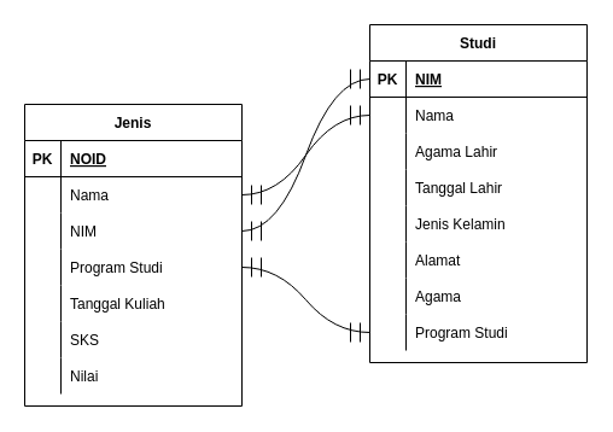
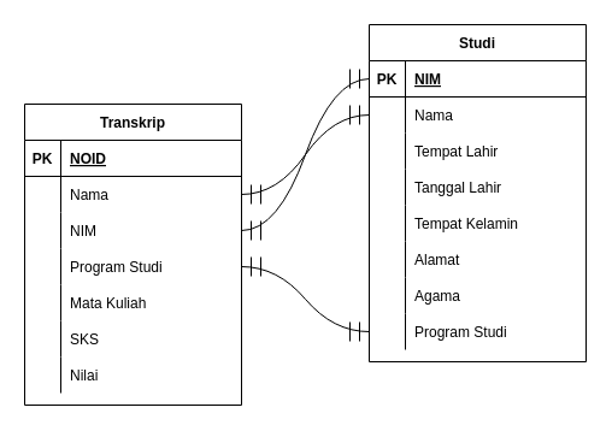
  <mxCell id="0" />
  <mxCell id="1" parent="0" />
- <mxCell id="2" value="Jenis" style="shape=table;startSize=30;container=1;collapsible=1;childLayout=tableLayout;fixedRows=1;rowLines=0;fontStyle=1;align=center;resizeLast=1;hachureGap=4;" vertex="1" parent="1"><mxGeometry x="20" y="86" width="180" height="250" as="geometry" /></mxCell>
+ <mxCell id="2" value="Transkrip" style="shape=table;startSize=30;container=1;collapsible=1;childLayout=tableLayout;fixedRows=1;rowLines=0;fontStyle=1;align=center;resizeLast=1;hachureGap=4;" vertex="1" parent="1"><mxGeometry x="20" y="86" width="180" height="250" as="geometry" /></mxCell>
  <mxCell id="3" value="" style="shape=tableRow;horizontal=0;startSize=0;swimlaneHead=0;swimlaneBody=0;fillColor=none;collapsible=0;dropTarget=0;points=[[0,0.5],[1,0.5]];portConstraint=eastwest;top=0;left=0;right=0;bottom=1;hachureGap=4;" vertex="1" parent="2"><mxGeometry y="30" width="180" height="30" as="geometry" /></mxCell>
  <mxCell id="4" value="PK" style="shape=partialRectangle;connectable=0;fillColor=none;top=0;left=0;bottom=0;right=0;fontStyle=1;overflow=hidden;hachureGap=4;" vertex="1" parent="3"><mxGeometry width="30" height="30" as="geometry"><mxRectangle width="30" height="30" as="alternateBounds" /></mxGeometry></mxCell>
  <mxCell id="5" value="NOID" style="shape=partialRectangle;connectable=0;fillColor=none;top=0;left=0;bottom=0;right=0;align=left;spacingLeft=6;fontStyle=5;overflow=hidden;hachureGap=4;" vertex="1" parent="3"><mxGeometry x="30" width="150" height="30" as="geometry"><mxRectangle width="150" height="30" as="alternateBounds" /></mxGeometry></mxCell>
  <mxCell id="6" value="" style="shape=tableRow;horizontal=0;startSize=0;swimlaneHead=0;swimlaneBody=0;fillColor=none;collapsible=0;dropTarget=0;points=[[0,0.5],[1,0.5]];portConstraint=eastwest;top=0;left=0;right=0;bottom=0;hachureGap=4;" vertex="1" parent="2"><mxGeometry y="60" width="180" height="30" as="geometry" /></mxCell>
  <mxCell id="7" value="" style="shape=partialRectangle;connectable=0;fillColor=none;top=0;left=0;bottom=0;right=0;editable=1;overflow=hidden;hachureGap=4;" vertex="1" parent="6"><mxGeometry width="30" height="30" as="geometry"><mxRectangle width="30" height="30" as="alternateBounds" /></mxGeometry></mxCell>
  <mxCell id="8" value="Nama" style="shape=partialRectangle;connectable=0;fillColor=none;top=0;left=0;bottom=0;right=0;align=left;spacingLeft=6;overflow=hidden;hachureGap=4;" vertex="1" parent="6"><mxGeometry x="30" width="150" height="30" as="geometry"><mxRectangle width="150" height="30" as="alternateBounds" /></mxGeometry></mxCell>
  <mxCell id="9" value="" style="shape=tableRow;horizontal=0;startSize=0;swimlaneHead=0;swimlaneBody=0;fillColor=none;collapsible=0;dropTarget=0;points=[[0,0.5],[1,0.5]];portConstraint=eastwest;top=0;left=0;right=0;bottom=0;hachureGap=4;" vertex="1" parent="2"><mxGeometry y="90" width="180" height="30" as="geometry" /></mxCell>
  <mxCell id="10" value="" style="shape=partialRectangle;connectable=0;fillColor=none;top=0;left=0;bottom=0;right=0;editable=1;overflow=hidden;hachureGap=4;" vertex="1" parent="9"><mxGeometry width="30" height="30" as="geometry"><mxRectangle width="30" height="30" as="alternateBounds" /></mxGeometry></mxCell>
  <mxCell id="11" value="NIM" style="shape=partialRectangle;connectable=0;fillColor=none;top=0;left=0;bottom=0;right=0;align=left;spacingLeft=6;overflow=hidden;hachureGap=4;" vertex="1" parent="9"><mxGeometry x="30" width="150" height="30" as="geometry"><mxRectangle width="150" height="30" as="alternateBounds" /></mxGeometry></mxCell>
  <mxCell id="12" value="" style="shape=tableRow;horizontal=0;startSize=0;swimlaneHead=0;swimlaneBody=0;fillColor=none;collapsible=0;dropTarget=0;points=[[0,0.5],[1,0.5]];portConstraint=eastwest;top=0;left=0;right=0;bottom=0;hachureGap=4;" vertex="1" parent="2"><mxGeometry y="120" width="180" height="30" as="geometry" /></mxCell>
  <mxCell id="13" value="" style="shape=partialRectangle;connectable=0;fillColor=none;top=0;left=0;bottom=0;right=0;editable=1;overflow=hidden;hachureGap=4;" vertex="1" parent="12"><mxGeometry width="30" height="30" as="geometry"><mxRectangle width="30" height="30" as="alternateBounds" /></mxGeometry></mxCell>
  <mxCell id="14" value="Program Studi" style="shape=partialRectangle;connectable=0;fillColor=none;top=0;left=0;bottom=0;right=0;align=left;spacingLeft=6;overflow=hidden;hachureGap=4;" vertex="1" parent="12"><mxGeometry x="30" width="150" height="30" as="geometry"><mxRectangle width="150" height="30" as="alternateBounds" /></mxGeometry></mxCell>
  <mxCell id="15" value="" style="shape=tableRow;horizontal=0;startSize=0;swimlaneHead=0;swimlaneBody=0;fillColor=none;collapsible=0;dropTarget=0;points=[[0,0.5],[1,0.5]];portConstraint=eastwest;top=0;left=0;right=0;bottom=0;hachureGap=4;" vertex="1" parent="2"><mxGeometry y="150" width="180" height="30" as="geometry" /></mxCell>
  <mxCell id="16" value="" style="shape=partialRectangle;connectable=0;fillColor=none;top=0;left=0;bottom=0;right=0;editable=1;overflow=hidden;hachureGap=4;" vertex="1" parent="15"><mxGeometry width="30" height="30" as="geometry"><mxRectangle width="30" height="30" as="alternateBounds" /></mxGeometry></mxCell>
- <mxCell id="17" value="Tanggal Kuliah" style="shape=partialRectangle;connectable=0;fillColor=none;top=0;left=0;bottom=0;right=0;align=left;spacingLeft=6;overflow=hidden;hachureGap=4;" vertex="1" parent="15"><mxGeometry x="30" width="150" height="30" as="geometry"><mxRectangle width="150" height="30" as="alternateBounds" /></mxGeometry></mxCell>
+ <mxCell id="17" value="Mata Kuliah" style="shape=partialRectangle;connectable=0;fillColor=none;top=0;left=0;bottom=0;right=0;align=left;spacingLeft=6;overflow=hidden;hachureGap=4;" vertex="1" parent="15"><mxGeometry x="30" width="150" height="30" as="geometry"><mxRectangle width="150" height="30" as="alternateBounds" /></mxGeometry></mxCell>
  <mxCell id="18" value="" style="shape=tableRow;horizontal=0;startSize=0;swimlaneHead=0;swimlaneBody=0;fillColor=none;collapsible=0;dropTarget=0;points=[[0,0.5],[1,0.5]];portConstraint=eastwest;top=0;left=0;right=0;bottom=0;hachureGap=4;" vertex="1" parent="2"><mxGeometry y="180" width="180" height="30" as="geometry" /></mxCell>
  <mxCell id="19" value="" style="shape=partialRectangle;connectable=0;fillColor=none;top=0;left=0;bottom=0;right=0;editable=1;overflow=hidden;hachureGap=4;" vertex="1" parent="18"><mxGeometry width="30" height="30" as="geometry"><mxRectangle width="30" height="30" as="alternateBounds" /></mxGeometry></mxCell>
  <mxCell id="20" value="SKS" style="shape=partialRectangle;connectable=0;fillColor=none;top=0;left=0;bottom=0;right=0;align=left;spacingLeft=6;overflow=hidden;hachureGap=4;" vertex="1" parent="18"><mxGeometry x="30" width="150" height="30" as="geometry"><mxRectangle width="150" height="30" as="alternateBounds" /></mxGeometry></mxCell>
  <mxCell id="21" value="" style="shape=tableRow;horizontal=0;startSize=0;swimlaneHead=0;swimlaneBody=0;fillColor=none;collapsible=0;dropTarget=0;points=[[0,0.5],[1,0.5]];portConstraint=eastwest;top=0;left=0;right=0;bottom=0;hachureGap=4;" vertex="1" parent="2"><mxGeometry y="210" width="180" height="30" as="geometry" /></mxCell>
  <mxCell id="22" value="" style="shape=partialRectangle;connectable=0;fillColor=none;top=0;left=0;bottom=0;right=0;editable=1;overflow=hidden;hachureGap=4;" vertex="1" parent="21"><mxGeometry width="30" height="30" as="geometry"><mxRectangle width="30" height="30" as="alternateBounds" /></mxGeometry></mxCell>
  <mxCell id="23" value="Nilai" style="shape=partialRectangle;connectable=0;fillColor=none;top=0;left=0;bottom=0;right=0;align=left;spacingLeft=6;overflow=hidden;hachureGap=4;" vertex="1" parent="21"><mxGeometry x="30" width="150" height="30" as="geometry"><mxRectangle width="150" height="30" as="alternateBounds" /></mxGeometry></mxCell>
  <mxCell id="24" value="Studi" style="shape=table;startSize=30;container=1;collapsible=1;childLayout=tableLayout;fixedRows=1;rowLines=0;fontStyle=1;align=center;resizeLast=1;hachureGap=4;" vertex="1" parent="1"><mxGeometry x="306" y="20" width="180" height="280" as="geometry" /></mxCell>
  <mxCell id="25" value="" style="shape=tableRow;horizontal=0;startSize=0;swimlaneHead=0;swimlaneBody=0;fillColor=none;collapsible=0;dropTarget=0;points=[[0,0.5],[1,0.5]];portConstraint=eastwest;top=0;left=0;right=0;bottom=1;hachureGap=4;" vertex="1" parent="24"><mxGeometry y="30" width="180" height="30" as="geometry" /></mxCell>
  <mxCell id="26" value="PK" style="shape=partialRectangle;connectable=0;fillColor=none;top=0;left=0;bottom=0;right=0;fontStyle=1;overflow=hidden;hachureGap=4;" vertex="1" parent="25"><mxGeometry width="30" height="30" as="geometry"><mxRectangle width="30" height="30" as="alternateBounds" /></mxGeometry></mxCell>
  <mxCell id="27" value="NIM" style="shape=partialRectangle;connectable=0;fillColor=none;top=0;left=0;bottom=0;right=0;align=left;spacingLeft=6;fontStyle=5;overflow=hidden;hachureGap=4;" vertex="1" parent="25"><mxGeometry x="30" width="150" height="30" as="geometry"><mxRectangle width="150" height="30" as="alternateBounds" /></mxGeometry></mxCell>
  <mxCell id="28" value="" style="shape=tableRow;horizontal=0;startSize=0;swimlaneHead=0;swimlaneBody=0;fillColor=none;collapsible=0;dropTarget=0;points=[[0,0.5],[1,0.5]];portConstraint=eastwest;top=0;left=0;right=0;bottom=0;hachureGap=4;" vertex="1" parent="24"><mxGeometry y="60" width="180" height="30" as="geometry" /></mxCell>
  <mxCell id="29" value="" style="shape=partialRectangle;connectable=0;fillColor=none;top=0;left=0;bottom=0;right=0;editable=1;overflow=hidden;hachureGap=4;" vertex="1" parent="28"><mxGeometry width="30" height="30" as="geometry"><mxRectangle width="30" height="30" as="alternateBounds" /></mxGeometry></mxCell>
  <mxCell id="30" value="Nama" style="shape=partialRectangle;connectable=0;fillColor=none;top=0;left=0;bottom=0;right=0;align=left;spacingLeft=6;overflow=hidden;hachureGap=4;" vertex="1" parent="28"><mxGeometry x="30" width="150" height="30" as="geometry"><mxRectangle width="150" height="30" as="alternateBounds" /></mxGeometry></mxCell>
  <mxCell id="31" value="" style="shape=tableRow;horizontal=0;startSize=0;swimlaneHead=0;swimlaneBody=0;fillColor=none;collapsible=0;dropTarget=0;points=[[0,0.5],[1,0.5]];portConstraint=eastwest;top=0;left=0;right=0;bottom=0;hachureGap=4;" vertex="1" parent="24"><mxGeometry y="90" width="180" height="30" as="geometry" /></mxCell>
  <mxCell id="32" value="" style="shape=partialRectangle;connectable=0;fillColor=none;top=0;left=0;bottom=0;right=0;editable=1;overflow=hidden;hachureGap=4;" vertex="1" parent="31"><mxGeometry width="30" height="30" as="geometry"><mxRectangle width="30" height="30" as="alternateBounds" /></mxGeometry></mxCell>
- <mxCell id="33" value="Agama Lahir" style="shape=partialRectangle;connectable=0;fillColor=none;top=0;left=0;bottom=0;right=0;align=left;spacingLeft=6;overflow=hidden;hachureGap=4;" vertex="1" parent="31"><mxGeometry x="30" width="150" height="30" as="geometry"><mxRectangle width="150" height="30" as="alternateBounds" /></mxGeometry></mxCell>
+ <mxCell id="33" value="Tempat Lahir" style="shape=partialRectangle;connectable=0;fillColor=none;top=0;left=0;bottom=0;right=0;align=left;spacingLeft=6;overflow=hidden;hachureGap=4;" vertex="1" parent="31"><mxGeometry x="30" width="150" height="30" as="geometry"><mxRectangle width="150" height="30" as="alternateBounds" /></mxGeometry></mxCell>
  <mxCell id="34" value="" style="shape=tableRow;horizontal=0;startSize=0;swimlaneHead=0;swimlaneBody=0;fillColor=none;collapsible=0;dropTarget=0;points=[[0,0.5],[1,0.5]];portConstraint=eastwest;top=0;left=0;right=0;bottom=0;hachureGap=4;" vertex="1" parent="24"><mxGeometry y="120" width="180" height="30" as="geometry" /></mxCell>
  <mxCell id="35" value="" style="shape=partialRectangle;connectable=0;fillColor=none;top=0;left=0;bottom=0;right=0;editable=1;overflow=hidden;hachureGap=4;" vertex="1" parent="34"><mxGeometry width="30" height="30" as="geometry"><mxRectangle width="30" height="30" as="alternateBounds" /></mxGeometry></mxCell>
  <mxCell id="36" value="Tanggal Lahir" style="shape=partialRectangle;connectable=0;fillColor=none;top=0;left=0;bottom=0;right=0;align=left;spacingLeft=6;overflow=hidden;hachureGap=4;" vertex="1" parent="34"><mxGeometry x="30" width="150" height="30" as="geometry"><mxRectangle width="150" height="30" as="alternateBounds" /></mxGeometry></mxCell>
  <mxCell id="37" value="" style="shape=tableRow;horizontal=0;startSize=0;swimlaneHead=0;swimlaneBody=0;fillColor=none;collapsible=0;dropTarget=0;points=[[0,0.5],[1,0.5]];portConstraint=eastwest;top=0;left=0;right=0;bottom=0;hachureGap=4;" vertex="1" parent="24"><mxGeometry y="150" width="180" height="30" as="geometry" /></mxCell>
  <mxCell id="38" value="" style="shape=partialRectangle;connectable=0;fillColor=none;top=0;left=0;bottom=0;right=0;editable=1;overflow=hidden;hachureGap=4;" vertex="1" parent="37"><mxGeometry width="30" height="30" as="geometry"><mxRectangle width="30" height="30" as="alternateBounds" /></mxGeometry></mxCell>
- <mxCell id="39" value="Jenis Kelamin" style="shape=partialRectangle;connectable=0;fillColor=none;top=0;left=0;bottom=0;right=0;align=left;spacingLeft=6;overflow=hidden;hachureGap=4;" vertex="1" parent="37"><mxGeometry x="30" width="150" height="30" as="geometry"><mxRectangle width="150" height="30" as="alternateBounds" /></mxGeometry></mxCell>
+ <mxCell id="39" value="Tempat Kelamin" style="shape=partialRectangle;connectable=0;fillColor=none;top=0;left=0;bottom=0;right=0;align=left;spacingLeft=6;overflow=hidden;hachureGap=4;" vertex="1" parent="37"><mxGeometry x="30" width="150" height="30" as="geometry"><mxRectangle width="150" height="30" as="alternateBounds" /></mxGeometry></mxCell>
  <mxCell id="40" value="" style="shape=tableRow;horizontal=0;startSize=0;swimlaneHead=0;swimlaneBody=0;fillColor=none;collapsible=0;dropTarget=0;points=[[0,0.5],[1,0.5]];portConstraint=eastwest;top=0;left=0;right=0;bottom=0;hachureGap=4;" vertex="1" parent="24"><mxGeometry y="180" width="180" height="30" as="geometry" /></mxCell>
  <mxCell id="41" value="" style="shape=partialRectangle;connectable=0;fillColor=none;top=0;left=0;bottom=0;right=0;editable=1;overflow=hidden;hachureGap=4;" vertex="1" parent="40"><mxGeometry width="30" height="30" as="geometry"><mxRectangle width="30" height="30" as="alternateBounds" /></mxGeometry></mxCell>
  <mxCell id="42" value="Alamat" style="shape=partialRectangle;connectable=0;fillColor=none;top=0;left=0;bottom=0;right=0;align=left;spacingLeft=6;overflow=hidden;hachureGap=4;" vertex="1" parent="40"><mxGeometry x="30" width="150" height="30" as="geometry"><mxRectangle width="150" height="30" as="alternateBounds" /></mxGeometry></mxCell>
  <mxCell id="43" value="" style="shape=tableRow;horizontal=0;startSize=0;swimlaneHead=0;swimlaneBody=0;fillColor=none;collapsible=0;dropTarget=0;points=[[0,0.5],[1,0.5]];portConstraint=eastwest;top=0;left=0;right=0;bottom=0;hachureGap=4;" vertex="1" parent="24"><mxGeometry y="210" width="180" height="30" as="geometry" /></mxCell>
  <mxCell id="44" value="" style="shape=partialRectangle;connectable=0;fillColor=none;top=0;left=0;bottom=0;right=0;editable=1;overflow=hidden;hachureGap=4;" vertex="1" parent="43"><mxGeometry width="30" height="30" as="geometry"><mxRectangle width="30" height="30" as="alternateBounds" /></mxGeometry></mxCell>
  <mxCell id="45" value="Agama" style="shape=partialRectangle;connectable=0;fillColor=none;top=0;left=0;bottom=0;right=0;align=left;spacingLeft=6;overflow=hidden;hachureGap=4;" vertex="1" parent="43"><mxGeometry x="30" width="150" height="30" as="geometry"><mxRectangle width="150" height="30" as="alternateBounds" /></mxGeometry></mxCell>
  <mxCell id="46" value="" style="shape=tableRow;horizontal=0;startSize=0;swimlaneHead=0;swimlaneBody=0;fillColor=none;collapsible=0;dropTarget=0;points=[[0,0.5],[1,0.5]];portConstraint=eastwest;top=0;left=0;right=0;bottom=0;hachureGap=4;" vertex="1" parent="24"><mxGeometry y="240" width="180" height="30" as="geometry" /></mxCell>
  <mxCell id="47" value="" style="shape=partialRectangle;connectable=0;fillColor=none;top=0;left=0;bottom=0;right=0;editable=1;overflow=hidden;hachureGap=4;" vertex="1" parent="46"><mxGeometry width="30" height="30" as="geometry"><mxRectangle width="30" height="30" as="alternateBounds" /></mxGeometry></mxCell>
  <mxCell id="48" value="Program Studi" style="shape=partialRectangle;connectable=0;fillColor=none;top=0;left=0;bottom=0;right=0;align=left;spacingLeft=6;overflow=hidden;hachureGap=4;" vertex="1" parent="46"><mxGeometry x="30" width="150" height="30" as="geometry"><mxRectangle width="150" height="30" as="alternateBounds" /></mxGeometry></mxCell>
  <mxCell id="49" value="" style="edgeStyle=entityRelationEdgeStyle;fontSize=12;html=1;endArrow=ERmandOne;startArrow=ERmandOne;rounded=0;startSize=14;endSize=14;sourcePerimeterSpacing=8;targetPerimeterSpacing=8;curved=1;entryX=0;entryY=0.5;entryDx=0;entryDy=0;exitX=1;exitY=0.5;exitDx=0;exitDy=0;" edge="1" parent="1" source="9" target="25"><mxGeometry width="100" height="100" relative="1" as="geometry"><mxPoint x="202" y="278" as="sourcePoint" /><mxPoint x="302" y="178" as="targetPoint" /></mxGeometry></mxCell>
  <mxCell id="50" value="" style="edgeStyle=entityRelationEdgeStyle;fontSize=12;html=1;endArrow=ERmandOne;startArrow=ERmandOne;rounded=0;startSize=14;endSize=14;sourcePerimeterSpacing=8;targetPerimeterSpacing=8;curved=1;exitX=1;exitY=0.5;exitDx=0;exitDy=0;entryX=0;entryY=0.5;entryDx=0;entryDy=0;" edge="1" parent="1" source="6" target="28"><mxGeometry width="100" height="100" relative="1" as="geometry"><mxPoint x="219" y="305" as="sourcePoint" /><mxPoint x="319" y="205" as="targetPoint" /></mxGeometry></mxCell>
  <mxCell id="51" value="" style="edgeStyle=entityRelationEdgeStyle;fontSize=12;html=1;endArrow=ERmandOne;startArrow=ERmandOne;rounded=0;startSize=14;endSize=14;sourcePerimeterSpacing=8;targetPerimeterSpacing=8;curved=1;exitX=1;exitY=0.5;exitDx=0;exitDy=0;entryX=0;entryY=0.5;entryDx=0;entryDy=0;" edge="1" parent="1" source="12" target="46"><mxGeometry width="100" height="100" relative="1" as="geometry"><mxPoint x="210" y="366" as="sourcePoint" /><mxPoint x="310" y="266" as="targetPoint" /></mxGeometry></mxCell>
